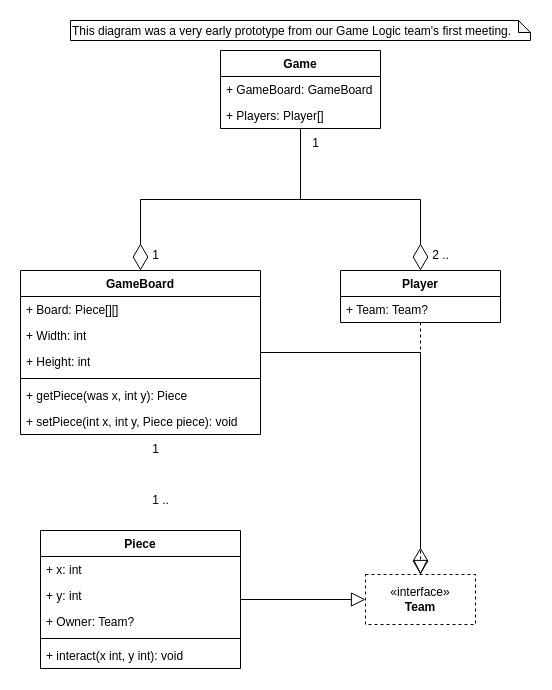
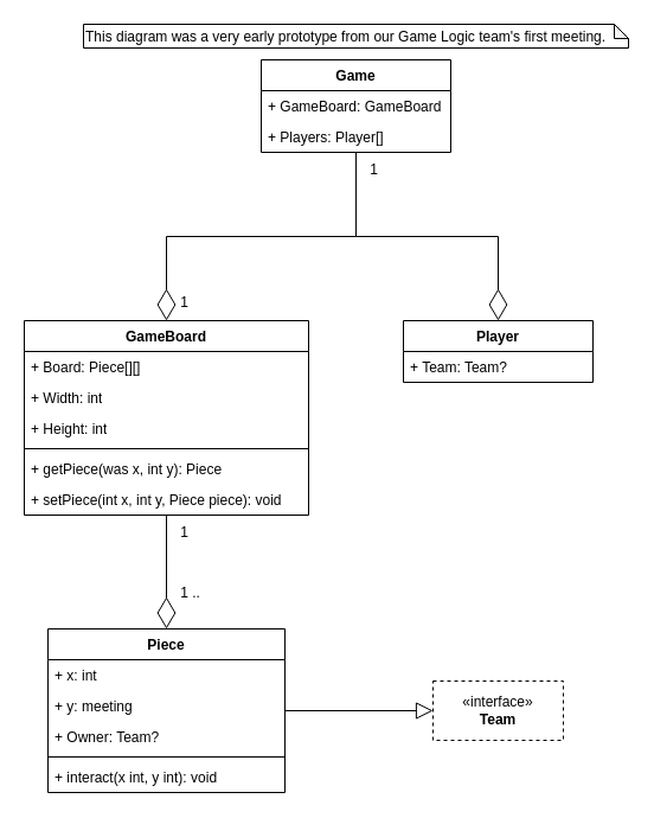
  <mxCell id="0" />
  <mxCell id="1" parent="0" />
  <mxCell id="2" value="Game" style="swimlane;fontStyle=1;align=center;verticalAlign=top;childLayout=stackLayout;horizontal=1;startSize=26;horizontalStack=0;resizeParent=1;resizeParentMax=0;resizeLast=0;collapsible=1;marginBottom=0;whiteSpace=wrap;html=1;" parent="1" vertex="1"><mxGeometry x="220" y="50" width="160" height="78" as="geometry" /></mxCell>
  <mxCell id="3" value="+ GameBoard: GameBoard" style="text;strokeColor=none;fillColor=none;align=left;verticalAlign=top;spacingLeft=4;spacingRight=4;overflow=hidden;rotatable=0;points=[[0,0.5],[1,0.5]];portConstraint=eastwest;whiteSpace=wrap;html=1;" parent="2" vertex="1"><mxGeometry y="26" width="160" height="26" as="geometry" /></mxCell>
  <mxCell id="4" value="+ Players: Player[]" style="text;strokeColor=none;fillColor=none;align=left;verticalAlign=top;spacingLeft=4;spacingRight=4;overflow=hidden;rotatable=0;points=[[0,0.5],[1,0.5]];portConstraint=eastwest;whiteSpace=wrap;html=1;" parent="2" vertex="1"><mxGeometry y="52" width="160" height="26" as="geometry" /></mxCell>
  <mxCell id="5" value="«interface»&lt;br&gt;&lt;b&gt;Team&lt;/b&gt;" style="html=1;whiteSpace=wrap;dashed=1;" parent="1" vertex="1"><mxGeometry x="365" y="574" width="110" height="50" as="geometry" /></mxCell>
  <mxCell id="6" value="GameBoard" style="swimlane;fontStyle=1;align=center;verticalAlign=top;childLayout=stackLayout;horizontal=1;startSize=26;horizontalStack=0;resizeParent=1;resizeParentMax=0;resizeLast=0;collapsible=1;marginBottom=0;whiteSpace=wrap;html=1;" parent="1" vertex="1"><mxGeometry x="20" y="270" width="240" height="164" as="geometry" /></mxCell>
  <mxCell id="7" value="+ Board: Piece[][]" style="text;strokeColor=none;fillColor=none;align=left;verticalAlign=top;spacingLeft=4;spacingRight=4;overflow=hidden;rotatable=0;points=[[0,0.5],[1,0.5]];portConstraint=eastwest;whiteSpace=wrap;html=1;" parent="6" vertex="1"><mxGeometry y="26" width="240" height="26" as="geometry" /></mxCell>
  <mxCell id="8" value="+ Width: int" style="text;strokeColor=none;fillColor=none;align=left;verticalAlign=top;spacingLeft=4;spacingRight=4;overflow=hidden;rotatable=0;points=[[0,0.5],[1,0.5]];portConstraint=eastwest;whiteSpace=wrap;html=1;" parent="6" vertex="1"><mxGeometry y="52" width="240" height="26" as="geometry" /></mxCell>
  <mxCell id="9" value="+ Height: int" style="text;strokeColor=none;fillColor=none;align=left;verticalAlign=top;spacingLeft=4;spacingRight=4;overflow=hidden;rotatable=0;points=[[0,0.5],[1,0.5]];portConstraint=eastwest;whiteSpace=wrap;html=1;" parent="6" vertex="1"><mxGeometry y="78" width="240" height="26" as="geometry" /></mxCell>
  <mxCell id="10" value="" style="line;strokeWidth=1;fillColor=none;align=left;verticalAlign=middle;spacingTop=-1;spacingLeft=3;spacingRight=3;rotatable=0;labelPosition=right;points=[];portConstraint=eastwest;strokeColor=inherit;" parent="6" vertex="1"><mxGeometry y="104" width="240" height="8" as="geometry" /></mxCell>
  <mxCell id="11" value="+ getPiece(was x, int y): Piece" style="text;strokeColor=none;fillColor=none;align=left;verticalAlign=top;spacingLeft=4;spacingRight=4;overflow=hidden;rotatable=0;points=[[0,0.5],[1,0.5]];portConstraint=eastwest;whiteSpace=wrap;html=1;" parent="6" vertex="1"><mxGeometry y="112" width="240" height="26" as="geometry" /></mxCell>
  <mxCell id="12" value="+ setPiece(int x, int y, Piece piece): void" style="text;strokeColor=none;fillColor=none;align=left;verticalAlign=top;spacingLeft=4;spacingRight=4;overflow=hidden;rotatable=0;points=[[0,0.5],[1,0.5]];portConstraint=eastwest;whiteSpace=wrap;html=1;" parent="6" vertex="1"><mxGeometry y="138" width="240" height="26" as="geometry" /></mxCell>
  <mxCell id="13" value="Piece" style="swimlane;fontStyle=1;align=center;verticalAlign=top;childLayout=stackLayout;horizontal=1;startSize=26;horizontalStack=0;resizeParent=1;resizeParentMax=0;resizeLast=0;collapsible=1;marginBottom=0;whiteSpace=wrap;html=1;" parent="1" vertex="1"><mxGeometry x="40" y="530" width="200" height="138" as="geometry" /></mxCell>
  <mxCell id="14" value="+ x: int" style="text;strokeColor=none;fillColor=none;align=left;verticalAlign=top;spacingLeft=4;spacingRight=4;overflow=hidden;rotatable=0;points=[[0,0.5],[1,0.5]];portConstraint=eastwest;whiteSpace=wrap;html=1;" parent="13" vertex="1"><mxGeometry y="26" width="200" height="26" as="geometry" /></mxCell>
- <mxCell id="15" value="+ y: int" style="text;strokeColor=none;fillColor=none;align=left;verticalAlign=top;spacingLeft=4;spacingRight=4;overflow=hidden;rotatable=0;points=[[0,0.5],[1,0.5]];portConstraint=eastwest;whiteSpace=wrap;html=1;" parent="13" vertex="1"><mxGeometry y="52" width="200" height="26" as="geometry" /></mxCell>
+ <mxCell id="15" value="+ y: meeting" style="text;strokeColor=none;fillColor=none;align=left;verticalAlign=top;spacingLeft=4;spacingRight=4;overflow=hidden;rotatable=0;points=[[0,0.5],[1,0.5]];portConstraint=eastwest;whiteSpace=wrap;html=1;" parent="13" vertex="1"><mxGeometry y="52" width="200" height="26" as="geometry" /></mxCell>
  <mxCell id="16" value="+ Owner: Team?" style="text;strokeColor=none;fillColor=none;align=left;verticalAlign=top;spacingLeft=4;spacingRight=4;overflow=hidden;rotatable=0;points=[[0,0.5],[1,0.5]];portConstraint=eastwest;whiteSpace=wrap;html=1;" parent="13" vertex="1"><mxGeometry y="78" width="200" height="26" as="geometry" /></mxCell>
  <mxCell id="17" value="" style="line;strokeWidth=1;fillColor=none;align=left;verticalAlign=middle;spacingTop=-1;spacingLeft=3;spacingRight=3;rotatable=0;labelPosition=right;points=[];portConstraint=eastwest;strokeColor=inherit;" parent="13" vertex="1"><mxGeometry y="104" width="200" height="8" as="geometry" /></mxCell>
  <mxCell id="18" value="+ interact(x int, y int): void" style="text;strokeColor=none;fillColor=none;align=left;verticalAlign=top;spacingLeft=4;spacingRight=4;overflow=hidden;rotatable=0;points=[[0,0.5],[1,0.5]];portConstraint=eastwest;whiteSpace=wrap;html=1;" parent="13" vertex="1"><mxGeometry y="112" width="200" height="26" as="geometry" /></mxCell>
  <mxCell id="19" value="Player" style="swimlane;fontStyle=1;align=center;verticalAlign=top;childLayout=stackLayout;horizontal=1;startSize=26;horizontalStack=0;resizeParent=1;resizeParentMax=0;resizeLast=0;collapsible=1;marginBottom=0;whiteSpace=wrap;html=1;" parent="1" vertex="1"><mxGeometry x="340" y="270" width="160" height="52" as="geometry" /></mxCell>
  <mxCell id="20" value="+ Team: Team?" style="text;strokeColor=none;fillColor=none;align=left;verticalAlign=top;spacingLeft=4;spacingRight=4;overflow=hidden;rotatable=0;points=[[0,0.5],[1,0.5]];portConstraint=eastwest;whiteSpace=wrap;html=1;" parent="19" vertex="1"><mxGeometry y="26" width="160" height="26" as="geometry" /></mxCell>
  <mxCell id="21" value="" style="endArrow=diamondThin;endFill=0;endSize=24;html=1;rounded=0;edgeStyle=orthogonalEdgeStyle;" parent="1" source="2" target="6" edge="1"><mxGeometry width="160" relative="1" as="geometry"><mxPoint x="230" y="150" as="sourcePoint" /><mxPoint x="390" y="150" as="targetPoint" /></mxGeometry></mxCell>
- <mxCell id="22" value="" style="endArrow=diamondThin;endFill=0;endSize=24;html=1;rounded=0;edgeStyle=orthogonalEdgeStyle;" parent="1" source="6" target="5" edge="1"><mxGeometry width="160" relative="1" as="geometry"><mxPoint x="-35" y="342" as="sourcePoint" /><mxPoint x="125" y="342" as="targetPoint" /></mxGeometry></mxCell>
+ <mxCell id="22" value="" style="endArrow=diamondThin;endFill=0;endSize=24;html=1;rounded=0;edgeStyle=orthogonalEdgeStyle;" parent="1" source="6" target="13" edge="1"><mxGeometry width="160" relative="1" as="geometry"><mxPoint x="-35" y="342" as="sourcePoint" /><mxPoint x="125" y="342" as="targetPoint" /></mxGeometry></mxCell>
  <mxCell id="23" value="" style="endArrow=diamondThin;endFill=0;endSize=24;html=1;rounded=0;edgeStyle=orthogonalEdgeStyle;" parent="1" source="2" target="19" edge="1"><mxGeometry width="160" relative="1" as="geometry"><mxPoint x="430" y="140" as="sourcePoint" /><mxPoint x="590" y="140" as="targetPoint" /></mxGeometry></mxCell>
  <mxCell id="24" value="1" style="text;html=1;align=center;verticalAlign=middle;resizable=0;points=[];autosize=1;strokeColor=none;fillColor=none;" parent="1" vertex="1"><mxGeometry x="300" y="128" width="30" height="30" as="geometry" /></mxCell>
- <mxCell id="25" value="2 .." style="text;html=1;align=center;verticalAlign=middle;resizable=0;points=[];autosize=1;strokeColor=none;fillColor=none;" parent="1" vertex="1"><mxGeometry x="420" y="240" width="40" height="30" as="geometry" /></mxCell>
  <mxCell id="26" value="1" style="text;html=1;align=center;verticalAlign=middle;resizable=0;points=[];autosize=1;strokeColor=none;fillColor=none;" parent="1" vertex="1"><mxGeometry x="140" y="240" width="30" height="30" as="geometry" /></mxCell>
  <mxCell id="27" value="1" style="text;html=1;align=center;verticalAlign=middle;resizable=0;points=[];autosize=1;strokeColor=none;fillColor=none;" parent="1" vertex="1"><mxGeometry x="140" y="434" width="30" height="30" as="geometry" /></mxCell>
  <mxCell id="28" value="1 .." style="text;html=1;align=center;verticalAlign=middle;resizable=0;points=[];autosize=1;strokeColor=none;fillColor=none;" parent="1" vertex="1"><mxGeometry x="140" y="485" width="40" height="30" as="geometry" /></mxCell>
  <mxCell id="29" value="" style="endArrow=block;dashed=0;endFill=0;endSize=12;html=1;rounded=0;edgeStyle=orthogonalEdgeStyle;" parent="1" source="13" target="5" edge="1"><mxGeometry width="160" relative="1" as="geometry"><mxPoint x="420" y="500" as="sourcePoint" /><mxPoint x="580" y="500" as="targetPoint" /></mxGeometry></mxCell>
- <mxCell id="30" value="" style="endArrow=block;dashed=1;endFill=0;endSize=12;html=1;rounded=0;edgeStyle=orthogonalEdgeStyle;" parent="1" source="19" target="5" edge="1"><mxGeometry width="160" relative="1" as="geometry"><mxPoint x="570" y="310" as="sourcePoint" /><mxPoint x="730" y="310" as="targetPoint" /></mxGeometry></mxCell>
  <mxCell id="31" value="&lt;span style=&quot;text-wrap-mode: nowrap;&quot;&gt;This diagram was a very early prototype from our Game Logic team's first meeting.&lt;/span&gt;" style="shape=note;whiteSpace=wrap;html=1;backgroundOutline=1;darkOpacity=0.05;align=left;verticalAlign=bottom;size=12;" vertex="1" parent="1"><mxGeometry x="70" y="20" width="460" height="20" as="geometry" /></mxCell>
